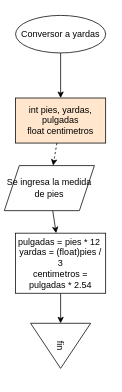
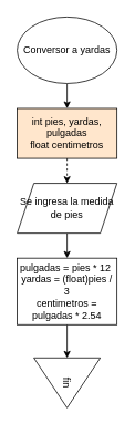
  <mxCell id="0" />
  <mxCell id="1" parent="0" />
  <mxCell id="2" style="edgeStyle=none;html=1;" parent="1" source="3" target="5" edge="1"><mxGeometry relative="1" as="geometry"><mxPoint x="80" y="140" as="targetPoint" /></mxGeometry></mxCell>
- <mxCell id="3" value="Conversor a yardas" style="ellipse;whiteSpace=wrap;html=1;" parent="1" vertex="1"><mxGeometry x="20" y="20" width="120" height="50" as="geometry" /></mxCell>
+ <mxCell id="3" value="Conversor a yardas" style="ellipse;whiteSpace=wrap;html=1;" parent="1" vertex="1"><mxGeometry x="20" y="20" width="120" height="80" as="geometry" /></mxCell>
  <mxCell id="4" style="edgeStyle=none;html=1;dashed=1;" parent="1" source="5" target="7" edge="1"><mxGeometry relative="1" as="geometry"><mxPoint x="80" y="220" as="targetPoint" /></mxGeometry></mxCell>
  <mxCell id="5" value="int pies, yardas, pulgadas&lt;br&gt;float centimetros" style="rounded=0;whiteSpace=wrap;html=1;fillColor=#ffe6cc;" parent="1" vertex="1"><mxGeometry x="20" y="130" width="120" height="60" as="geometry" /></mxCell>
  <mxCell id="6" style="edgeStyle=none;html=1;" parent="1" source="7" target="9" edge="1"><mxGeometry relative="1" as="geometry"><mxPoint x="80" y="310" as="targetPoint" /></mxGeometry></mxCell>
- <mxCell id="7" value="Se ingresa la medida de pies" style="shape=parallelogram;perimeter=parallelogramPerimeter;whiteSpace=wrap;html=1;fixedSize=1;" parent="1" vertex="1"><mxGeometry x="5" y="220" width="120" height="60" as="geometry" /></mxCell>
+ <mxCell id="7" value="Se ingresa la medida de pies" style="shape=parallelogram;perimeter=parallelogramPerimeter;whiteSpace=wrap;html=1;fixedSize=1;" parent="1" vertex="1"><mxGeometry x="20" y="220" width="120" height="60" as="geometry" /></mxCell>
  <mxCell id="8" value="" style="edgeStyle=none;html=1;" edge="1" parent="1" source="9" target="10"><mxGeometry relative="1" as="geometry" /></mxCell>
  <mxCell id="9" value="pulgadas = pies * 12&amp;nbsp;&lt;br&gt;yardas = (float)pies / 3&lt;br&gt;centimetros = pulgadas * 2.54" style="rounded=0;whiteSpace=wrap;html=1;" parent="1" vertex="1"><mxGeometry x="20" y="310" width="120" height="80" as="geometry" /></mxCell>
  <mxCell id="10" value="fin" style="triangle;whiteSpace=wrap;html=1;rounded=0;rotation=90;" vertex="1" parent="1"><mxGeometry x="50" y="420" width="60" height="80" as="geometry" /></mxCell>
